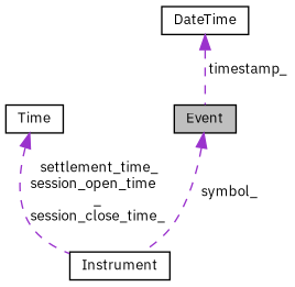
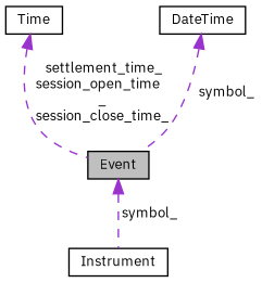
  digraph {
    fontname="IBM Plex Sans"
    node [color=black fillcolor=white fontname="IBM Plex Sans" fontsize=10 shape=record style=filled]
    edge [color=darkorchid3 dir=back fontname="IBM Plex Sans" fontsize=10 labelfontname=Helvetica labelfontsize=10 style=dashed]
    n1 [fillcolor=grey75 fontcolor=black height=0.2 label=Event width=0.4]
    n2 [height=0.2 label=Instrument width=0.4]
    n3 [height=0.2 label=Time width=0.4]
    n4 [height=0.2 label=DateTime width=0.4]
    n1 -> n2 [label=" symbol_"]
-   n3 -> n2 [label=" settlement_time_\nsession_open_time\l_\nsession_close_time_"]
-   n4 -> n1 [label=" timestamp_"]
+   n3 -> n1 [label=" settlement_time_\nsession_open_time\l_\nsession_close_time_"]
+   n4 -> n1 [label=" symbol_"]
  }
